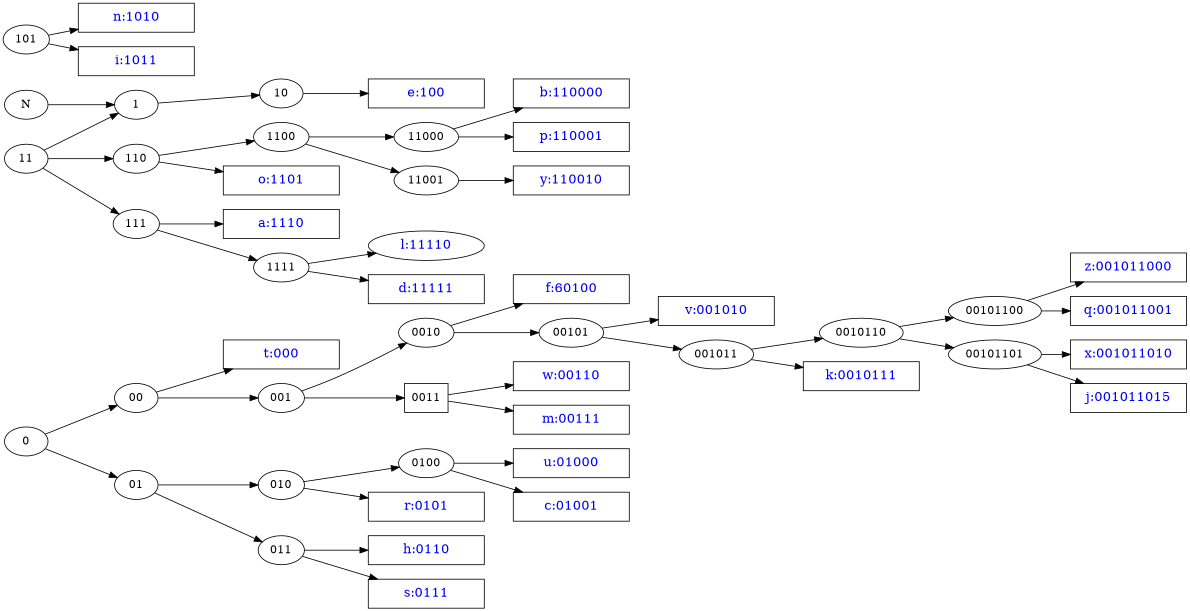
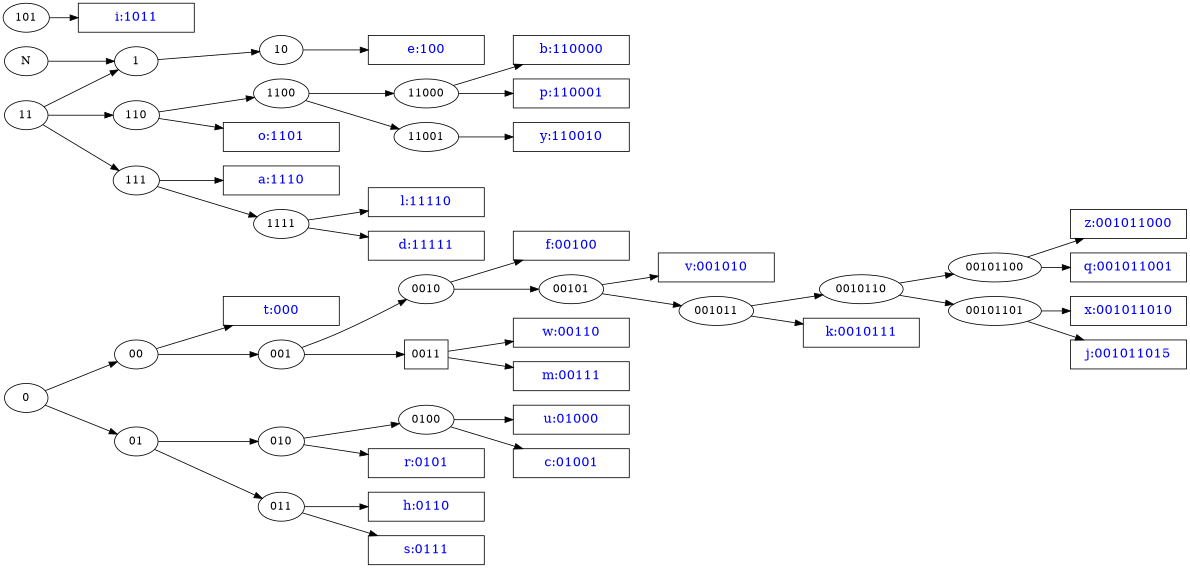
  digraph {
    rankdir=LR
    node [shape=box]
    n1 [label=0 shape=""]
    n2 [label=00 shape=""]
    n3 [label=01 shape=""]
    N [shape=""]
    n5 [label=1 shape=""]
    n6 [label=10 shape=""]
    n7 [fontcolor=blue fontsize=16 label="t:000" width=2]
    n8 [label=001 shape=""]
    n9 [label=010 shape=""]
    n10 [label=011 shape=""]
    n11 [label=0010 shape=""]
    n12 [label=0011]
-   n13 [fontcolor=blue fontsize=16 label="f:60100" width=2]
+   n13 [fontcolor=blue fontsize=16 label="f:00100" width=2]
    n14 [label=00101 shape=""]
    n15 [fontcolor=blue fontsize=16 label="w:00110" width=2]
    n16 [fontcolor=blue fontsize=16 label="m:00111" width=2]
    n17 [fontcolor=blue fontsize=16 label="v:001010" width=2]
    n18 [label=001011 shape=""]
    n19 [label=0010110 shape=""]
    n20 [fontcolor=blue fontsize=16 label="k:0010111" width=2]
    n21 [label=00101100 shape=""]
    n22 [label=00101101 shape=""]
    n23 [fontcolor=blue fontsize=16 label="z:001011000" width=2]
    n24 [fontcolor=blue fontsize=16 label="q:001011001" width=2]
    n25 [fontcolor=blue fontsize=16 label="x:001011010" width=2]
    n26 [fontcolor=blue fontsize=16 label="j:001011015" width=2]
    n27 [label=0100 shape=""]
    n28 [fontcolor=blue fontsize=16 label="r:0101" width=2]
    n29 [fontcolor=blue fontsize=16 label="h:0110" width=2]
    n30 [fontcolor=blue fontsize=16 label="s:0111" width=2]
    n31 [fontcolor=blue fontsize=16 label="u:01000" width=2]
    n32 [fontcolor=blue fontsize=16 label="c:01001" width=2]
    n33 [fontcolor=blue fontsize=16 label="e:100" width=2]
    n34 [label=11 shape=""]
    n35 [label=110 shape=""]
    n36 [label=111 shape=""]
    n37 [label=101 shape=""]
-   n38 [fontcolor=blue fontsize=16 label="n:1010" width=2]
    n39 [fontcolor=blue fontsize=16 label="i:1011" width=2]
    n40 [label=1100 shape=""]
    n41 [fontcolor=blue fontsize=16 label="o:1101" width=2]
    n42 [fontcolor=blue fontsize=16 label="a:1110" width=2]
    n43 [label=1111 shape=""]
    n44 [label=11000 shape=""]
    n45 [label=11001 shape=""]
    n46 [fontcolor=blue fontsize=16 label="b:110000" width=2]
    n47 [fontcolor=blue fontsize=16 label="p:110001" width=2]
    n48 [fontcolor=blue fontsize=16 label="y:110010" width=2]
-   n49 [fontcolor=blue fontsize=16 label="l:11110" shape=ellipse width=2]
+   n49 [fontcolor=blue fontsize=16 label="l:11110" width=2]
    n50 [fontcolor=blue fontsize=16 label="d:11111" width=2]
    n1 -> n2
    n1 -> n3
    n2 -> n7
    n2 -> n8
    n3 -> n9
    n3 -> n10
    N -> n5
    n5 -> n6
    n6 -> n33
    n8 -> n11
    n8 -> n12
    n9 -> n27
    n9 -> n28
    n10 -> n29
    n10 -> n30
    n11 -> n13
    n11 -> n14
    n12 -> n15
    n12 -> n16
    n14 -> n17
    n14 -> n18
    n18 -> n19
    n18 -> n20
    n19 -> n21
    n19 -> n22
    n21 -> n23
    n21 -> n24
    n22 -> n25
    n22 -> n26
    n27 -> n31
    n27 -> n32
    n34 -> n5
    n34 -> n35
    n34 -> n36
    n35 -> n40
    n35 -> n41
    n36 -> n42
    n36 -> n43
-   n37 -> n38
    n37 -> n39
    n40 -> n44
    n40 -> n45
    n43 -> n49
    n43 -> n50
    n44 -> n46
    n44 -> n47
    n45 -> n48
  }
